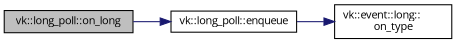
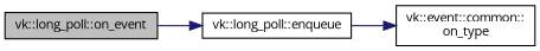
  digraph {
    fontname="Open Sans"
    rankdir=LR
    node [color=black fillcolor=white fontname="Open Sans" fontsize=10 shape=record style=filled]
    edge [color=midnightblue fontname="Open Sans" fontsize=10 labelfontname=Helvetica labelfontsize=10 style=solid]
-   n1 [fillcolor=grey75 fontcolor=black height=0.2 label="vk::long_poll::on_long" width=0.4]
+   n1 [fillcolor=grey75 fontcolor=black height=0.2 label="vk::long_poll::on_event" width=0.4]
    n2 [height=0.2 label="vk::long_poll::enqueue" width=0.4]
-   n3 [height=0.2 label="vk::event::long::\lon_type" width=0.4]
+   n3 [height=0.2 label="vk::event::common::\lon_type" width=0.4]
    n1 -> n2
    n2 -> n3
  }
